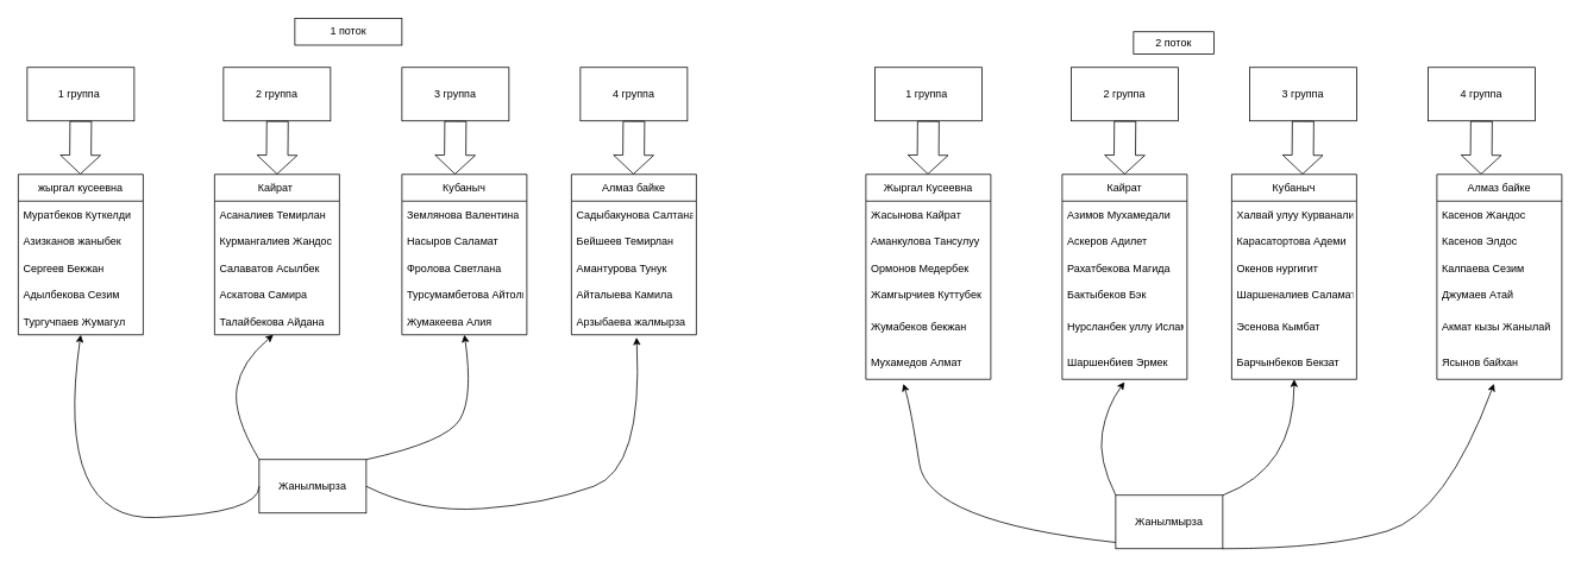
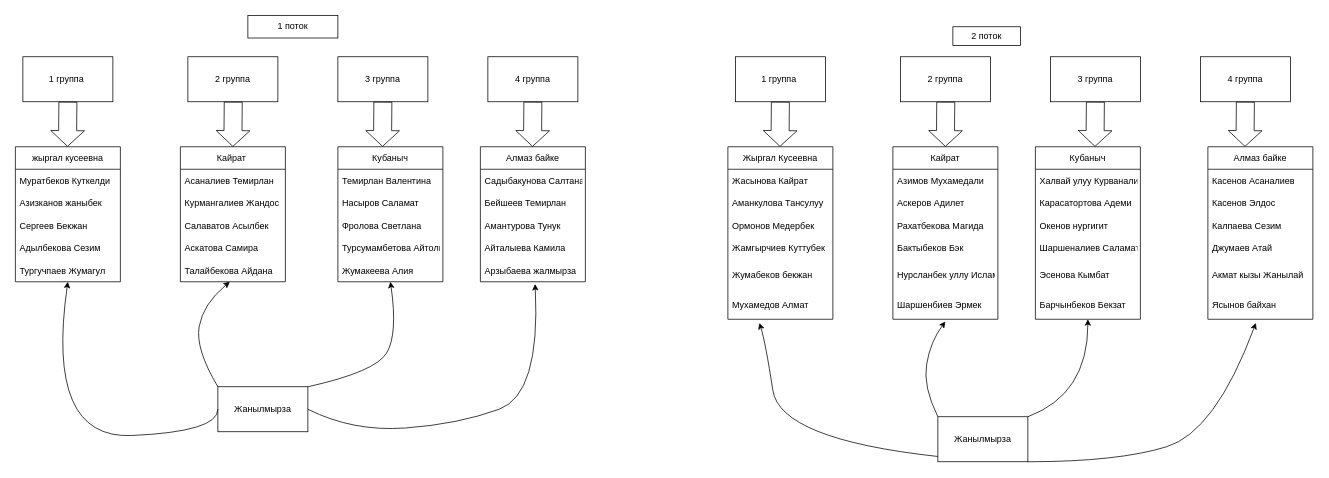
  <mxCell id="0" />
  <mxCell id="1" parent="0" />
  <mxCell id="2" value="1 группа&amp;nbsp;" style="rounded=0;whiteSpace=wrap;html=1;" vertex="1" parent="1"><mxGeometry x="30" y="75" width="120" height="60" as="geometry" /></mxCell>
  <mxCell id="3" value="2 группа" style="rounded=0;whiteSpace=wrap;html=1;" vertex="1" parent="1"><mxGeometry x="250" y="75" width="120" height="60" as="geometry" /></mxCell>
  <mxCell id="4" value="3 группа" style="rounded=0;whiteSpace=wrap;html=1;" vertex="1" parent="1"><mxGeometry x="450" y="75" width="120" height="60" as="geometry" /></mxCell>
  <mxCell id="5" value="4 группа" style="rounded=0;whiteSpace=wrap;html=1;" vertex="1" parent="1"><mxGeometry x="650" y="75" width="120" height="60" as="geometry" /></mxCell>
  <mxCell id="6" value="Кайрат " style="swimlane;fontStyle=0;childLayout=stackLayout;horizontal=1;startSize=30;horizontalStack=0;resizeParent=1;resizeParentMax=0;resizeLast=0;collapsible=1;marginBottom=0;" vertex="1" parent="1"><mxGeometry x="240" y="195" width="140" height="180" as="geometry" /></mxCell>
  <mxCell id="7" value="Асаналиев Темирлан" style="text;strokeColor=none;fillColor=none;align=left;verticalAlign=middle;spacingLeft=4;spacingRight=4;overflow=hidden;points=[[0,0.5],[1,0.5]];portConstraint=eastwest;rotatable=0;" vertex="1" parent="6"><mxGeometry y="30" width="140" height="30" as="geometry" /></mxCell>
  <mxCell id="8" value="Курмангалиев Жандос" style="text;strokeColor=none;fillColor=none;align=left;verticalAlign=middle;spacingLeft=4;spacingRight=4;overflow=hidden;points=[[0,0.5],[1,0.5]];portConstraint=eastwest;rotatable=0;" vertex="1" parent="6"><mxGeometry y="60" width="140" height="30" as="geometry" /></mxCell>
  <mxCell id="9" value="Салаватов Асылбек" style="text;strokeColor=none;fillColor=none;align=left;verticalAlign=middle;spacingLeft=4;spacingRight=4;overflow=hidden;points=[[0,0.5],[1,0.5]];portConstraint=eastwest;rotatable=0;" vertex="1" parent="6"><mxGeometry y="90" width="140" height="30" as="geometry" /></mxCell>
  <mxCell id="10" value="Аскатова Самира" style="text;strokeColor=none;fillColor=none;align=left;verticalAlign=middle;spacingLeft=4;spacingRight=4;overflow=hidden;points=[[0,0.5],[1,0.5]];portConstraint=eastwest;rotatable=0;" vertex="1" parent="6"><mxGeometry y="120" width="140" height="30" as="geometry" /></mxCell>
  <mxCell id="11" value="Талайбекова Айдана" style="text;strokeColor=none;fillColor=none;align=left;verticalAlign=middle;spacingLeft=4;spacingRight=4;overflow=hidden;points=[[0,0.5],[1,0.5]];portConstraint=eastwest;rotatable=0;" vertex="1" parent="6"><mxGeometry y="150" width="140" height="30" as="geometry" /></mxCell>
  <mxCell id="12" value="Кубаныч" style="swimlane;fontStyle=0;childLayout=stackLayout;horizontal=1;startSize=30;horizontalStack=0;resizeParent=1;resizeParentMax=0;resizeLast=0;collapsible=1;marginBottom=0;" vertex="1" parent="1"><mxGeometry x="450" y="195" width="140" height="180" as="geometry" /></mxCell>
- <mxCell id="13" value="Землянова Валентина" style="text;strokeColor=none;fillColor=none;align=left;verticalAlign=middle;spacingLeft=4;spacingRight=4;overflow=hidden;points=[[0,0.5],[1,0.5]];portConstraint=eastwest;rotatable=0;" vertex="1" parent="12"><mxGeometry y="30" width="140" height="30" as="geometry" /></mxCell>
+ <mxCell id="13" value="Темирлан Валентина" style="text;strokeColor=none;fillColor=none;align=left;verticalAlign=middle;spacingLeft=4;spacingRight=4;overflow=hidden;points=[[0,0.5],[1,0.5]];portConstraint=eastwest;rotatable=0;" vertex="1" parent="12"><mxGeometry y="30" width="140" height="30" as="geometry" /></mxCell>
  <mxCell id="14" value="Насыров Саламат" style="text;strokeColor=none;fillColor=none;align=left;verticalAlign=middle;spacingLeft=4;spacingRight=4;overflow=hidden;points=[[0,0.5],[1,0.5]];portConstraint=eastwest;rotatable=0;" vertex="1" parent="12"><mxGeometry y="60" width="140" height="30" as="geometry" /></mxCell>
  <mxCell id="15" value="Фролова Светлана" style="text;strokeColor=none;fillColor=none;align=left;verticalAlign=middle;spacingLeft=4;spacingRight=4;overflow=hidden;points=[[0,0.5],[1,0.5]];portConstraint=eastwest;rotatable=0;" vertex="1" parent="12"><mxGeometry y="90" width="140" height="30" as="geometry" /></mxCell>
  <mxCell id="16" value="Турсумамбетова Айтолкун" style="text;strokeColor=none;fillColor=none;align=left;verticalAlign=middle;spacingLeft=4;spacingRight=4;overflow=hidden;points=[[0,0.5],[1,0.5]];portConstraint=eastwest;rotatable=0;" vertex="1" parent="12"><mxGeometry y="120" width="140" height="30" as="geometry" /></mxCell>
  <mxCell id="17" value="Жумакеева Алия" style="text;strokeColor=none;fillColor=none;align=left;verticalAlign=middle;spacingLeft=4;spacingRight=4;overflow=hidden;points=[[0,0.5],[1,0.5]];portConstraint=eastwest;rotatable=0;" vertex="1" parent="12"><mxGeometry y="150" width="140" height="30" as="geometry" /></mxCell>
  <mxCell id="18" value="Алмаз байке" style="swimlane;fontStyle=0;childLayout=stackLayout;horizontal=1;startSize=30;horizontalStack=0;resizeParent=1;resizeParentMax=0;resizeLast=0;collapsible=1;marginBottom=0;" vertex="1" parent="1"><mxGeometry x="640" y="195" width="140" height="180" as="geometry" /></mxCell>
  <mxCell id="19" value="Садыбакунова Салтанат" style="text;strokeColor=none;fillColor=none;align=left;verticalAlign=middle;spacingLeft=4;spacingRight=4;overflow=hidden;points=[[0,0.5],[1,0.5]];portConstraint=eastwest;rotatable=0;" vertex="1" parent="18"><mxGeometry y="30" width="140" height="30" as="geometry" /></mxCell>
  <mxCell id="20" value="Бейшеев Темирлан" style="text;strokeColor=none;fillColor=none;align=left;verticalAlign=middle;spacingLeft=4;spacingRight=4;overflow=hidden;points=[[0,0.5],[1,0.5]];portConstraint=eastwest;rotatable=0;" vertex="1" parent="18"><mxGeometry y="60" width="140" height="30" as="geometry" /></mxCell>
  <mxCell id="21" value="Амантурова Тунук" style="text;strokeColor=none;fillColor=none;align=left;verticalAlign=middle;spacingLeft=4;spacingRight=4;overflow=hidden;points=[[0,0.5],[1,0.5]];portConstraint=eastwest;rotatable=0;" vertex="1" parent="18"><mxGeometry y="90" width="140" height="30" as="geometry" /></mxCell>
  <mxCell id="22" value="Айталыева Камила" style="text;strokeColor=none;fillColor=none;align=left;verticalAlign=middle;spacingLeft=4;spacingRight=4;overflow=hidden;points=[[0,0.5],[1,0.5]];portConstraint=eastwest;rotatable=0;" vertex="1" parent="18"><mxGeometry y="120" width="140" height="30" as="geometry" /></mxCell>
  <mxCell id="23" value="Арзыбаева жалмырза" style="text;strokeColor=none;fillColor=none;align=left;verticalAlign=middle;spacingLeft=4;spacingRight=4;overflow=hidden;points=[[0,0.5],[1,0.5]];portConstraint=eastwest;rotatable=0;" vertex="1" parent="18"><mxGeometry y="150" width="140" height="30" as="geometry" /></mxCell>
  <mxCell id="24" value="" style="shape=flexArrow;endArrow=classic;html=1;rounded=0;width=24;endSize=6.67;exitX=0.5;exitY=1;exitDx=0;exitDy=0;" edge="1" parent="1" source="2"><mxGeometry width="50" height="50" relative="1" as="geometry"><mxPoint x="89.5" y="145" as="sourcePoint" /><mxPoint x="89.5" y="195" as="targetPoint" /></mxGeometry></mxCell>
  <mxCell id="25" value="" style="shape=flexArrow;endArrow=classic;html=1;rounded=0;width=24;endSize=6.67;exitX=0.5;exitY=1;exitDx=0;exitDy=0;" edge="1" parent="1"><mxGeometry width="50" height="50" relative="1" as="geometry"><mxPoint x="310.5" y="135" as="sourcePoint" /><mxPoint x="310" y="195" as="targetPoint" /></mxGeometry></mxCell>
  <mxCell id="26" value="" style="shape=flexArrow;endArrow=classic;html=1;rounded=0;width=24;endSize=6.67;exitX=0.5;exitY=1;exitDx=0;exitDy=0;" edge="1" parent="1"><mxGeometry width="50" height="50" relative="1" as="geometry"><mxPoint x="510" y="135" as="sourcePoint" /><mxPoint x="509.5" y="195" as="targetPoint" /></mxGeometry></mxCell>
  <mxCell id="27" value="" style="shape=flexArrow;endArrow=classic;html=1;rounded=0;width=24;endSize=6.67;exitX=0.5;exitY=1;exitDx=0;exitDy=0;" edge="1" parent="1"><mxGeometry width="50" height="50" relative="1" as="geometry"><mxPoint x="710" y="135" as="sourcePoint" /><mxPoint x="709.5" y="195" as="targetPoint" /></mxGeometry></mxCell>
  <mxCell id="28" value="&lt;font style=&quot;vertical-align: inherit;&quot;&gt;&lt;font style=&quot;vertical-align: inherit;&quot;&gt;Жанылмырза&lt;/font&gt;&lt;/font&gt;" style="rounded=0;whiteSpace=wrap;html=1;" vertex="1" parent="1"><mxGeometry x="290" y="515" width="120" height="60" as="geometry" /></mxCell>
  <mxCell id="29" value="" style="curved=1;endArrow=classic;html=1;rounded=0;entryX=0.5;entryY=1;entryDx=0;entryDy=0;entryPerimeter=0;exitX=0;exitY=0.5;exitDx=0;exitDy=0;" edge="1" parent="1" source="28"><mxGeometry width="50" height="50" relative="1" as="geometry"><mxPoint x="240" y="575" as="sourcePoint" /><mxPoint x="90" y="375" as="targetPoint" /><Array as="points"><mxPoint x="290" y="575" /><mxPoint x="60" y="585" /></Array></mxGeometry></mxCell>
  <mxCell id="30" value="" style="curved=1;endArrow=classic;html=1;rounded=0;entryX=0.471;entryY=1;entryDx=0;entryDy=0;entryPerimeter=0;exitX=0;exitY=0;exitDx=0;exitDy=0;" edge="1" parent="1" source="28" target="11"><mxGeometry width="50" height="50" relative="1" as="geometry"><mxPoint x="290" y="455" as="sourcePoint" /><mxPoint x="340" y="405" as="targetPoint" /><Array as="points"><mxPoint x="260" y="465" /><mxPoint x="270" y="405" /></Array></mxGeometry></mxCell>
  <mxCell id="31" value="" style="curved=1;endArrow=classic;html=1;rounded=0;entryX=0.5;entryY=1;entryDx=0;entryDy=0;entryPerimeter=0;exitX=1;exitY=0;exitDx=0;exitDy=0;" edge="1" parent="1" source="28" target="17"><mxGeometry width="50" height="50" relative="1" as="geometry"><mxPoint x="450" y="495" as="sourcePoint" /><mxPoint x="500" y="445" as="targetPoint" /><Array as="points"><mxPoint x="500" y="495" /><mxPoint x="530" y="445" /></Array></mxGeometry></mxCell>
  <mxCell id="32" value="" style="curved=1;endArrow=classic;html=1;rounded=0;exitX=1;exitY=0.5;exitDx=0;exitDy=0;entryX=0.521;entryY=1.1;entryDx=0;entryDy=0;entryPerimeter=0;" edge="1" parent="1" source="28" target="23"><mxGeometry width="50" height="50" relative="1" as="geometry"><mxPoint x="420" y="575" as="sourcePoint" /><mxPoint x="470" y="525" as="targetPoint" /><Array as="points"><mxPoint x="470" y="575" /><mxPoint x="610" y="565" /><mxPoint x="720" y="525" /></Array></mxGeometry></mxCell>
  <mxCell id="33" value="1 группа&amp;nbsp;" style="rounded=0;whiteSpace=wrap;html=1;" vertex="1" parent="1"><mxGeometry x="980" y="75" width="120" height="60" as="geometry" /></mxCell>
  <mxCell id="34" value="2 группа" style="rounded=0;whiteSpace=wrap;html=1;" vertex="1" parent="1"><mxGeometry x="1200" y="75" width="120" height="60" as="geometry" /></mxCell>
  <mxCell id="35" value="3 группа" style="rounded=0;whiteSpace=wrap;html=1;" vertex="1" parent="1"><mxGeometry x="1400" y="75" width="120" height="60" as="geometry" /></mxCell>
  <mxCell id="36" value="4 группа" style="rounded=0;whiteSpace=wrap;html=1;" vertex="1" parent="1"><mxGeometry x="1600" y="75" width="120" height="60" as="geometry" /></mxCell>
  <mxCell id="37" value="Кайрат" style="swimlane;fontStyle=0;childLayout=stackLayout;horizontal=1;startSize=30;horizontalStack=0;resizeParent=1;resizeParentMax=0;resizeLast=0;collapsible=1;marginBottom=0;" vertex="1" parent="1"><mxGeometry x="1190" y="195" width="140" height="230" as="geometry" /></mxCell>
  <mxCell id="38" value="Азимов Мухамедали" style="text;strokeColor=none;fillColor=none;align=left;verticalAlign=middle;spacingLeft=4;spacingRight=4;overflow=hidden;points=[[0,0.5],[1,0.5]];portConstraint=eastwest;rotatable=0;" vertex="1" parent="37"><mxGeometry y="30" width="140" height="30" as="geometry" /></mxCell>
  <mxCell id="39" value="Аскеров Адилет" style="text;strokeColor=none;fillColor=none;align=left;verticalAlign=middle;spacingLeft=4;spacingRight=4;overflow=hidden;points=[[0,0.5],[1,0.5]];portConstraint=eastwest;rotatable=0;" vertex="1" parent="37"><mxGeometry y="60" width="140" height="30" as="geometry" /></mxCell>
  <mxCell id="40" value="Рахатбекова Магида" style="text;strokeColor=none;fillColor=none;align=left;verticalAlign=middle;spacingLeft=4;spacingRight=4;overflow=hidden;points=[[0,0.5],[1,0.5]];portConstraint=eastwest;rotatable=0;" vertex="1" parent="37"><mxGeometry y="90" width="140" height="30" as="geometry" /></mxCell>
  <mxCell id="41" value="Бактыбеков Бэк" style="text;strokeColor=none;fillColor=none;align=left;verticalAlign=middle;spacingLeft=4;spacingRight=4;overflow=hidden;points=[[0,0.5],[1,0.5]];portConstraint=eastwest;rotatable=0;" vertex="1" parent="37"><mxGeometry y="120" width="140" height="30" as="geometry" /></mxCell>
  <mxCell id="42" value="Нурсланбек уллу Ислам" style="text;strokeColor=none;fillColor=none;align=left;verticalAlign=middle;spacingLeft=4;spacingRight=4;overflow=hidden;points=[[0,0.5],[1,0.5]];portConstraint=eastwest;rotatable=0;" vertex="1" parent="37"><mxGeometry y="150" width="140" height="40" as="geometry" /></mxCell>
  <mxCell id="43" value="Шаршенбиев Эрмек" style="text;strokeColor=none;fillColor=none;align=left;verticalAlign=middle;spacingLeft=4;spacingRight=4;overflow=hidden;points=[[0,0.5],[1,0.5]];portConstraint=eastwest;rotatable=0;" vertex="1" parent="37"><mxGeometry y="190" width="140" height="40" as="geometry" /></mxCell>
  <mxCell id="44" value="" style="shape=flexArrow;endArrow=classic;html=1;rounded=0;width=24;endSize=6.67;exitX=0.5;exitY=1;exitDx=0;exitDy=0;" edge="1" parent="1" source="33"><mxGeometry width="50" height="50" relative="1" as="geometry"><mxPoint x="1039.5" y="145" as="sourcePoint" /><mxPoint x="1039.5" y="195" as="targetPoint" /></mxGeometry></mxCell>
  <mxCell id="45" value="" style="shape=flexArrow;endArrow=classic;html=1;rounded=0;width=24;endSize=6.67;exitX=0.5;exitY=1;exitDx=0;exitDy=0;" edge="1" parent="1"><mxGeometry width="50" height="50" relative="1" as="geometry"><mxPoint x="1260.5" y="135" as="sourcePoint" /><mxPoint x="1260" y="195" as="targetPoint" /></mxGeometry></mxCell>
  <mxCell id="46" value="" style="shape=flexArrow;endArrow=classic;html=1;rounded=0;width=24;endSize=6.67;exitX=0.5;exitY=1;exitDx=0;exitDy=0;" edge="1" parent="1"><mxGeometry width="50" height="50" relative="1" as="geometry"><mxPoint x="1460" y="135" as="sourcePoint" /><mxPoint x="1459.5" y="195" as="targetPoint" /></mxGeometry></mxCell>
  <mxCell id="47" value="" style="shape=flexArrow;endArrow=classic;html=1;rounded=0;width=24;endSize=6.67;exitX=0.5;exitY=1;exitDx=0;exitDy=0;" edge="1" parent="1"><mxGeometry width="50" height="50" relative="1" as="geometry"><mxPoint x="1660" y="135" as="sourcePoint" /><mxPoint x="1659.5" y="195" as="targetPoint" /></mxGeometry></mxCell>
  <mxCell id="48" value="&lt;font style=&quot;vertical-align: inherit;&quot;&gt;&lt;font style=&quot;vertical-align: inherit;&quot;&gt;Жанылмырза&lt;/font&gt;&lt;/font&gt;" style="rounded=0;whiteSpace=wrap;html=1;" vertex="1" parent="1"><mxGeometry x="1250" y="555" width="120" height="60" as="geometry" /></mxCell>
  <mxCell id="49" value="2 поток" style="rounded=0;whiteSpace=wrap;html=1;" vertex="1" parent="1"><mxGeometry x="1270" y="35" width="90" height="25" as="geometry" /></mxCell>
  <mxCell id="50" value="Кубаныч" style="swimlane;fontStyle=0;childLayout=stackLayout;horizontal=1;startSize=30;horizontalStack=0;resizeParent=1;resizeParentMax=0;resizeLast=0;collapsible=1;marginBottom=0;" vertex="1" parent="1"><mxGeometry x="1380" y="195" width="140" height="230" as="geometry" /></mxCell>
  <mxCell id="51" value="Халвай улуу Курванали" style="text;strokeColor=none;fillColor=none;align=left;verticalAlign=middle;spacingLeft=4;spacingRight=4;overflow=hidden;points=[[0,0.5],[1,0.5]];portConstraint=eastwest;rotatable=0;" vertex="1" parent="50"><mxGeometry y="30" width="140" height="30" as="geometry" /></mxCell>
  <mxCell id="52" value="Карасатортова Адеми" style="text;strokeColor=none;fillColor=none;align=left;verticalAlign=middle;spacingLeft=4;spacingRight=4;overflow=hidden;points=[[0,0.5],[1,0.5]];portConstraint=eastwest;rotatable=0;" vertex="1" parent="50"><mxGeometry y="60" width="140" height="30" as="geometry" /></mxCell>
  <mxCell id="53" value="Окенов нургигит" style="text;strokeColor=none;fillColor=none;align=left;verticalAlign=middle;spacingLeft=4;spacingRight=4;overflow=hidden;points=[[0,0.5],[1,0.5]];portConstraint=eastwest;rotatable=0;" vertex="1" parent="50"><mxGeometry y="90" width="140" height="30" as="geometry" /></mxCell>
  <mxCell id="54" value="Шаршеналиев Саламат" style="text;strokeColor=none;fillColor=none;align=left;verticalAlign=middle;spacingLeft=4;spacingRight=4;overflow=hidden;points=[[0,0.5],[1,0.5]];portConstraint=eastwest;rotatable=0;" vertex="1" parent="50"><mxGeometry y="120" width="140" height="30" as="geometry" /></mxCell>
  <mxCell id="55" value="Эсенова Кымбат" style="text;strokeColor=none;fillColor=none;align=left;verticalAlign=middle;spacingLeft=4;spacingRight=4;overflow=hidden;points=[[0,0.5],[1,0.5]];portConstraint=eastwest;rotatable=0;" vertex="1" parent="50"><mxGeometry y="150" width="140" height="40" as="geometry" /></mxCell>
  <mxCell id="56" value="Барчынбеков Бекзат" style="text;strokeColor=none;fillColor=none;align=left;verticalAlign=middle;spacingLeft=4;spacingRight=4;overflow=hidden;points=[[0,0.5],[1,0.5]];portConstraint=eastwest;rotatable=0;" vertex="1" parent="50"><mxGeometry y="190" width="140" height="40" as="geometry" /></mxCell>
  <mxCell id="57" value="Алмаз байке" style="swimlane;fontStyle=0;childLayout=stackLayout;horizontal=1;startSize=30;horizontalStack=0;resizeParent=1;resizeParentMax=0;resizeLast=0;collapsible=1;marginBottom=0;" vertex="1" parent="1"><mxGeometry x="1610" y="195" width="140" height="230" as="geometry" /></mxCell>
- <mxCell id="58" value="Касенов Жандос" style="text;strokeColor=none;fillColor=none;align=left;verticalAlign=middle;spacingLeft=4;spacingRight=4;overflow=hidden;points=[[0,0.5],[1,0.5]];portConstraint=eastwest;rotatable=0;" vertex="1" parent="57"><mxGeometry y="30" width="140" height="30" as="geometry" /></mxCell>
+ <mxCell id="58" value="Касенов Асаналиев" style="text;strokeColor=none;fillColor=none;align=left;verticalAlign=middle;spacingLeft=4;spacingRight=4;overflow=hidden;points=[[0,0.5],[1,0.5]];portConstraint=eastwest;rotatable=0;" vertex="1" parent="57"><mxGeometry y="30" width="140" height="30" as="geometry" /></mxCell>
  <mxCell id="59" value="Касенов Элдос" style="text;strokeColor=none;fillColor=none;align=left;verticalAlign=middle;spacingLeft=4;spacingRight=4;overflow=hidden;points=[[0,0.5],[1,0.5]];portConstraint=eastwest;rotatable=0;" vertex="1" parent="57"><mxGeometry y="60" width="140" height="30" as="geometry" /></mxCell>
  <mxCell id="60" value="Калпаева Сезим" style="text;strokeColor=none;fillColor=none;align=left;verticalAlign=middle;spacingLeft=4;spacingRight=4;overflow=hidden;points=[[0,0.5],[1,0.5]];portConstraint=eastwest;rotatable=0;" vertex="1" parent="57"><mxGeometry y="90" width="140" height="30" as="geometry" /></mxCell>
  <mxCell id="61" value="Джумаев Атай" style="text;strokeColor=none;fillColor=none;align=left;verticalAlign=middle;spacingLeft=4;spacingRight=4;overflow=hidden;points=[[0,0.5],[1,0.5]];portConstraint=eastwest;rotatable=0;" vertex="1" parent="57"><mxGeometry y="120" width="140" height="30" as="geometry" /></mxCell>
  <mxCell id="62" value="Акмат кызы Жанылай" style="text;strokeColor=none;fillColor=none;align=left;verticalAlign=middle;spacingLeft=4;spacingRight=4;overflow=hidden;points=[[0,0.5],[1,0.5]];portConstraint=eastwest;rotatable=0;" vertex="1" parent="57"><mxGeometry y="150" width="140" height="40" as="geometry" /></mxCell>
  <mxCell id="63" value="Ясынов байхан" style="text;strokeColor=none;fillColor=none;align=left;verticalAlign=middle;spacingLeft=4;spacingRight=4;overflow=hidden;points=[[0,0.5],[1,0.5]];portConstraint=eastwest;rotatable=0;" vertex="1" parent="57"><mxGeometry y="190" width="140" height="40" as="geometry" /></mxCell>
  <mxCell id="64" value="Жыргал Кусеевна" style="swimlane;fontStyle=0;childLayout=stackLayout;horizontal=1;startSize=30;horizontalStack=0;resizeParent=1;resizeParentMax=0;resizeLast=0;collapsible=1;marginBottom=0;" vertex="1" parent="1"><mxGeometry x="970" y="195" width="140" height="230" as="geometry" /></mxCell>
  <mxCell id="65" value="Жасынова Кайрат" style="text;strokeColor=none;fillColor=none;align=left;verticalAlign=middle;spacingLeft=4;spacingRight=4;overflow=hidden;points=[[0,0.5],[1,0.5]];portConstraint=eastwest;rotatable=0;" vertex="1" parent="64"><mxGeometry y="30" width="140" height="30" as="geometry" /></mxCell>
  <mxCell id="66" value="Аманкулова Тансулуу" style="text;strokeColor=none;fillColor=none;align=left;verticalAlign=middle;spacingLeft=4;spacingRight=4;overflow=hidden;points=[[0,0.5],[1,0.5]];portConstraint=eastwest;rotatable=0;" vertex="1" parent="64"><mxGeometry y="60" width="140" height="30" as="geometry" /></mxCell>
  <mxCell id="67" value="Ормонов Медербек" style="text;strokeColor=none;fillColor=none;align=left;verticalAlign=middle;spacingLeft=4;spacingRight=4;overflow=hidden;points=[[0,0.5],[1,0.5]];portConstraint=eastwest;rotatable=0;" vertex="1" parent="64"><mxGeometry y="90" width="140" height="30" as="geometry" /></mxCell>
  <mxCell id="68" value="Жамгырчиев Куттубек" style="text;strokeColor=none;fillColor=none;align=left;verticalAlign=middle;spacingLeft=4;spacingRight=4;overflow=hidden;points=[[0,0.5],[1,0.5]];portConstraint=eastwest;rotatable=0;" vertex="1" parent="64"><mxGeometry y="120" width="140" height="30" as="geometry" /></mxCell>
  <mxCell id="69" value="Жумабеков бекжан" style="text;strokeColor=none;fillColor=none;align=left;verticalAlign=middle;spacingLeft=4;spacingRight=4;overflow=hidden;points=[[0,0.5],[1,0.5]];portConstraint=eastwest;rotatable=0;" vertex="1" parent="64"><mxGeometry y="150" width="140" height="40" as="geometry" /></mxCell>
  <mxCell id="70" value="Мухамедов Алмат" style="text;strokeColor=none;fillColor=none;align=left;verticalAlign=middle;spacingLeft=4;spacingRight=4;overflow=hidden;points=[[0,0.5],[1,0.5]];portConstraint=eastwest;rotatable=0;" vertex="1" parent="64"><mxGeometry y="190" width="140" height="40" as="geometry" /></mxCell>
  <mxCell id="71" value="" style="curved=1;endArrow=classic;html=1;rounded=0;entryX=0.3;entryY=1.125;entryDx=0;entryDy=0;entryPerimeter=0;exitX=0;exitY=0.883;exitDx=0;exitDy=0;exitPerimeter=0;" edge="1" parent="1" source="48" target="70"><mxGeometry width="50" height="50" relative="1" as="geometry"><mxPoint x="1020" y="505" as="sourcePoint" /><mxPoint x="1070" y="455" as="targetPoint" /><Array as="points"><mxPoint x="1040" y="585" /><mxPoint x="1020" y="455" /></Array></mxGeometry></mxCell>
  <mxCell id="72" value="" style="curved=1;endArrow=classic;html=1;rounded=0;entryX=0.5;entryY=1.075;entryDx=0;entryDy=0;entryPerimeter=0;exitX=0;exitY=0;exitDx=0;exitDy=0;" edge="1" parent="1" source="48" target="43"><mxGeometry width="50" height="50" relative="1" as="geometry"><mxPoint x="1240" y="505" as="sourcePoint" /><mxPoint x="1290" y="455" as="targetPoint" /><Array as="points"><mxPoint x="1230" y="515" /><mxPoint x="1240" y="455" /></Array></mxGeometry></mxCell>
  <mxCell id="73" value="" style="curved=1;endArrow=classic;html=1;rounded=0;entryX=0.5;entryY=1;entryDx=0;entryDy=0;entryPerimeter=0;exitX=1;exitY=0;exitDx=0;exitDy=0;" edge="1" parent="1" source="48" target="56"><mxGeometry width="50" height="50" relative="1" as="geometry"><mxPoint x="1400" y="525" as="sourcePoint" /><mxPoint x="1450" y="475" as="targetPoint" /><Array as="points"><mxPoint x="1450" y="525" /></Array></mxGeometry></mxCell>
  <mxCell id="74" value="" style="curved=1;endArrow=classic;html=1;rounded=0;exitX=1;exitY=1;exitDx=0;exitDy=0;entryX=0.457;entryY=1.125;entryDx=0;entryDy=0;entryPerimeter=0;" edge="1" parent="1" source="48" target="63"><mxGeometry width="50" height="50" relative="1" as="geometry"><mxPoint x="1440" y="615" as="sourcePoint" /><mxPoint x="1490" y="565" as="targetPoint" /><Array as="points"><mxPoint x="1490" y="615" /><mxPoint x="1620" y="575" /></Array></mxGeometry></mxCell>
  <mxCell id="75" value="1 поток" style="rounded=0;whiteSpace=wrap;html=1;" vertex="1" parent="1"><mxGeometry x="330" y="20" width="120" height="30" as="geometry" /></mxCell>
  <mxCell id="76" value="жыргал кусеевна" style="swimlane;fontStyle=0;childLayout=stackLayout;horizontal=1;startSize=30;horizontalStack=0;resizeParent=1;resizeParentMax=0;resizeLast=0;collapsible=1;marginBottom=0;" vertex="1" parent="1"><mxGeometry x="20" y="195" width="140" height="180" as="geometry" /></mxCell>
  <mxCell id="77" value="Муратбеков Куткелди" style="text;strokeColor=none;fillColor=none;align=left;verticalAlign=middle;spacingLeft=4;spacingRight=4;overflow=hidden;points=[[0,0.5],[1,0.5]];portConstraint=eastwest;rotatable=0;" vertex="1" parent="76"><mxGeometry y="30" width="140" height="30" as="geometry" /></mxCell>
  <mxCell id="78" value="Азизканов жаныбек" style="text;strokeColor=none;fillColor=none;align=left;verticalAlign=middle;spacingLeft=4;spacingRight=4;overflow=hidden;points=[[0,0.5],[1,0.5]];portConstraint=eastwest;rotatable=0;" vertex="1" parent="76"><mxGeometry y="60" width="140" height="30" as="geometry" /></mxCell>
  <mxCell id="79" value="Сергеев Бекжан" style="text;strokeColor=none;fillColor=none;align=left;verticalAlign=middle;spacingLeft=4;spacingRight=4;overflow=hidden;points=[[0,0.5],[1,0.5]];portConstraint=eastwest;rotatable=0;" vertex="1" parent="76"><mxGeometry y="90" width="140" height="30" as="geometry" /></mxCell>
  <mxCell id="80" value="Адылбекова Сезим" style="text;strokeColor=none;fillColor=none;align=left;verticalAlign=middle;spacingLeft=4;spacingRight=4;overflow=hidden;points=[[0,0.5],[1,0.5]];portConstraint=eastwest;rotatable=0;" vertex="1" parent="76"><mxGeometry y="120" width="140" height="30" as="geometry" /></mxCell>
  <mxCell id="81" value="Тургучпаев Жумагул" style="text;strokeColor=none;fillColor=none;align=left;verticalAlign=middle;spacingLeft=4;spacingRight=4;overflow=hidden;points=[[0,0.5],[1,0.5]];portConstraint=eastwest;rotatable=0;" vertex="1" parent="76"><mxGeometry y="150" width="140" height="30" as="geometry" /></mxCell>
